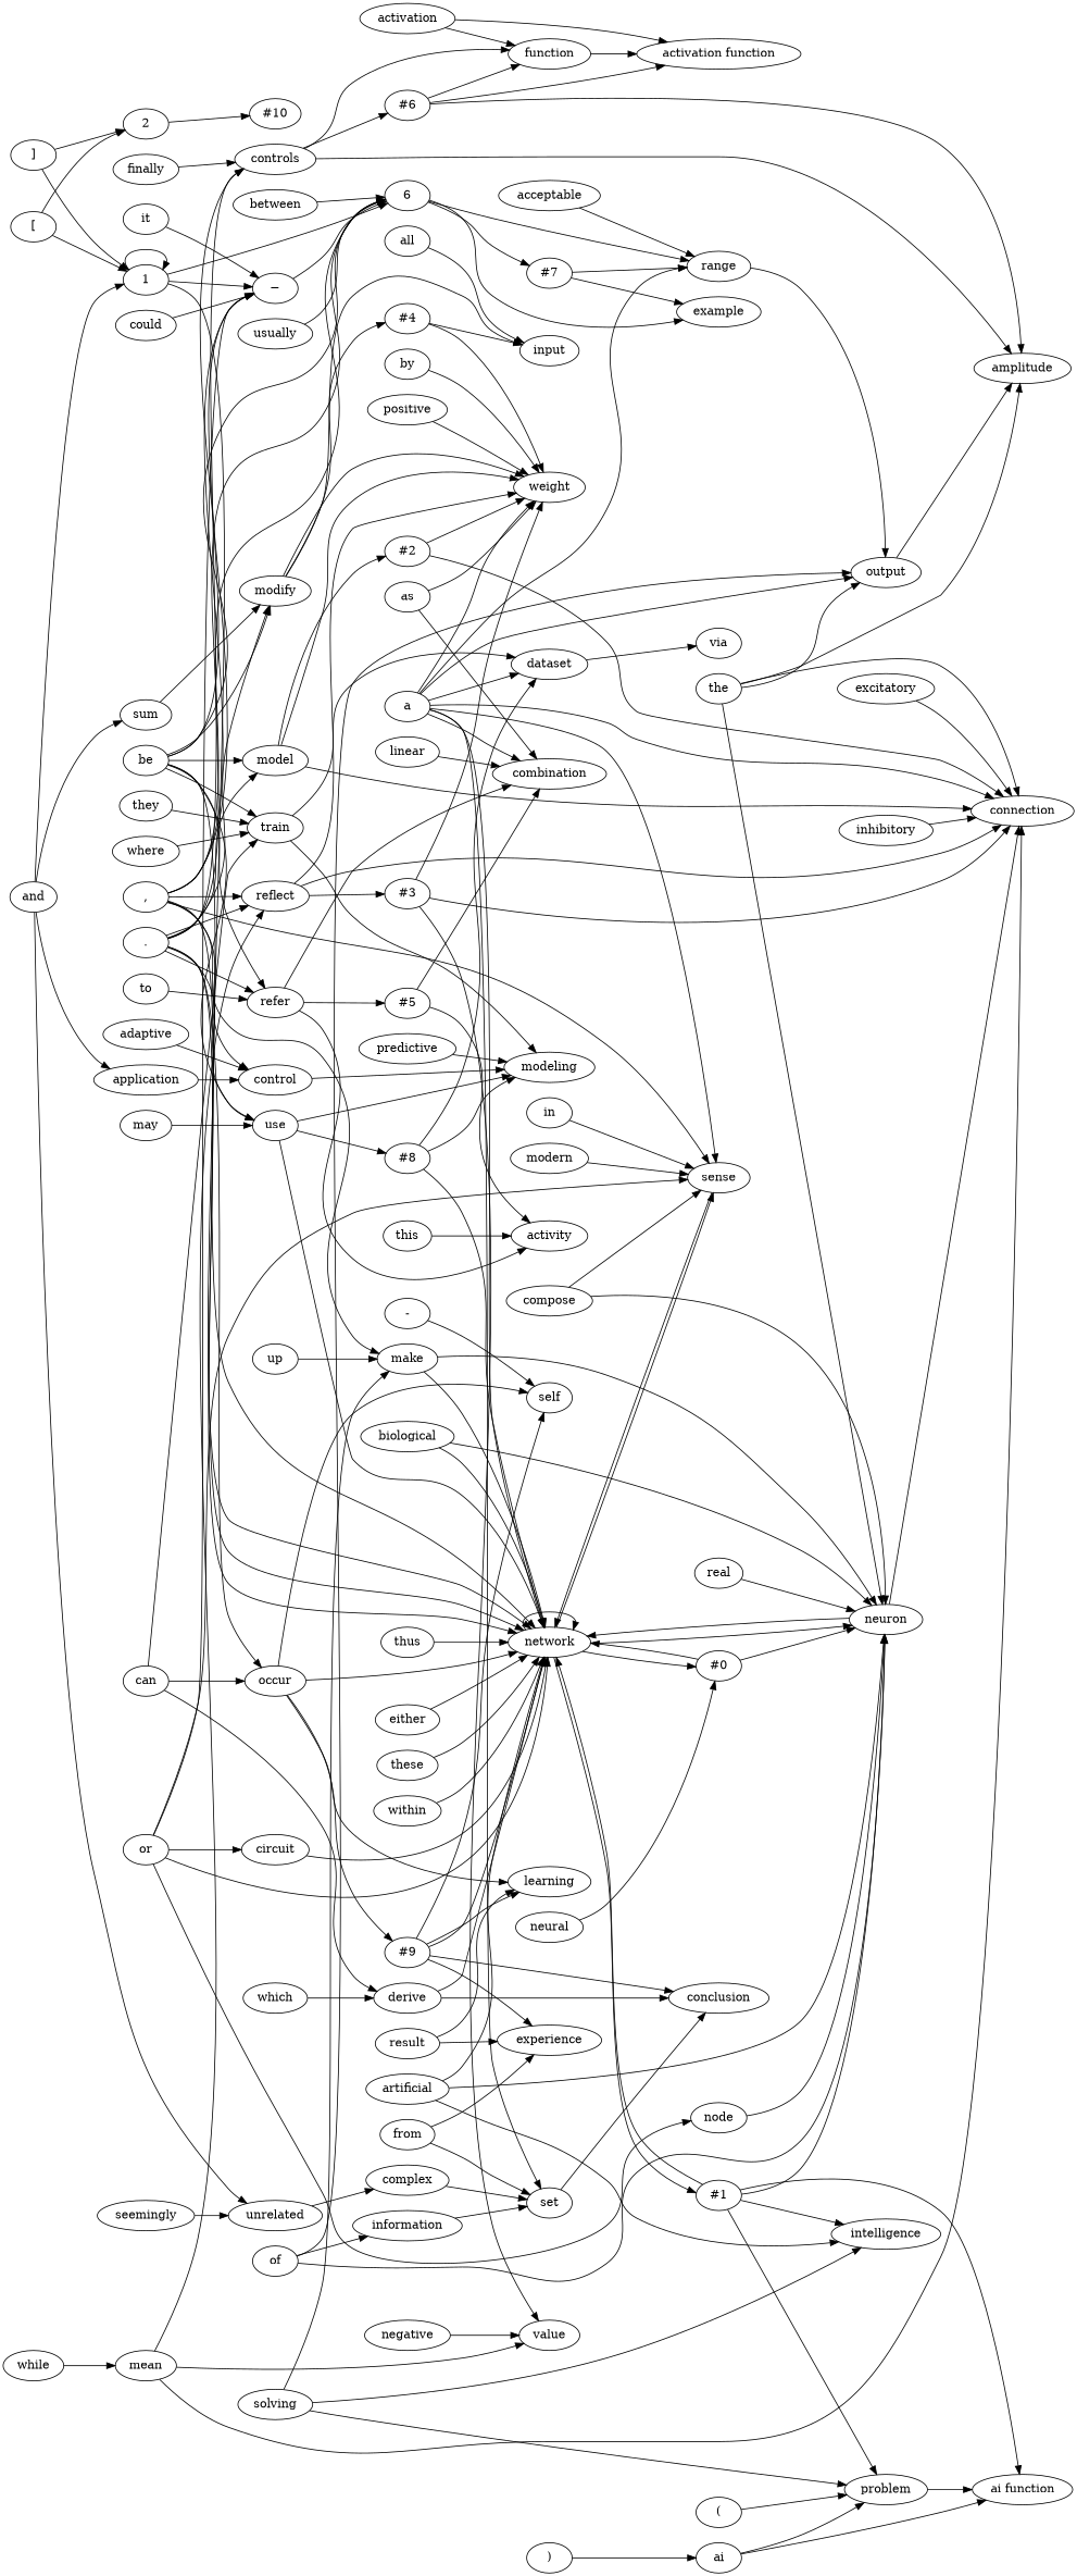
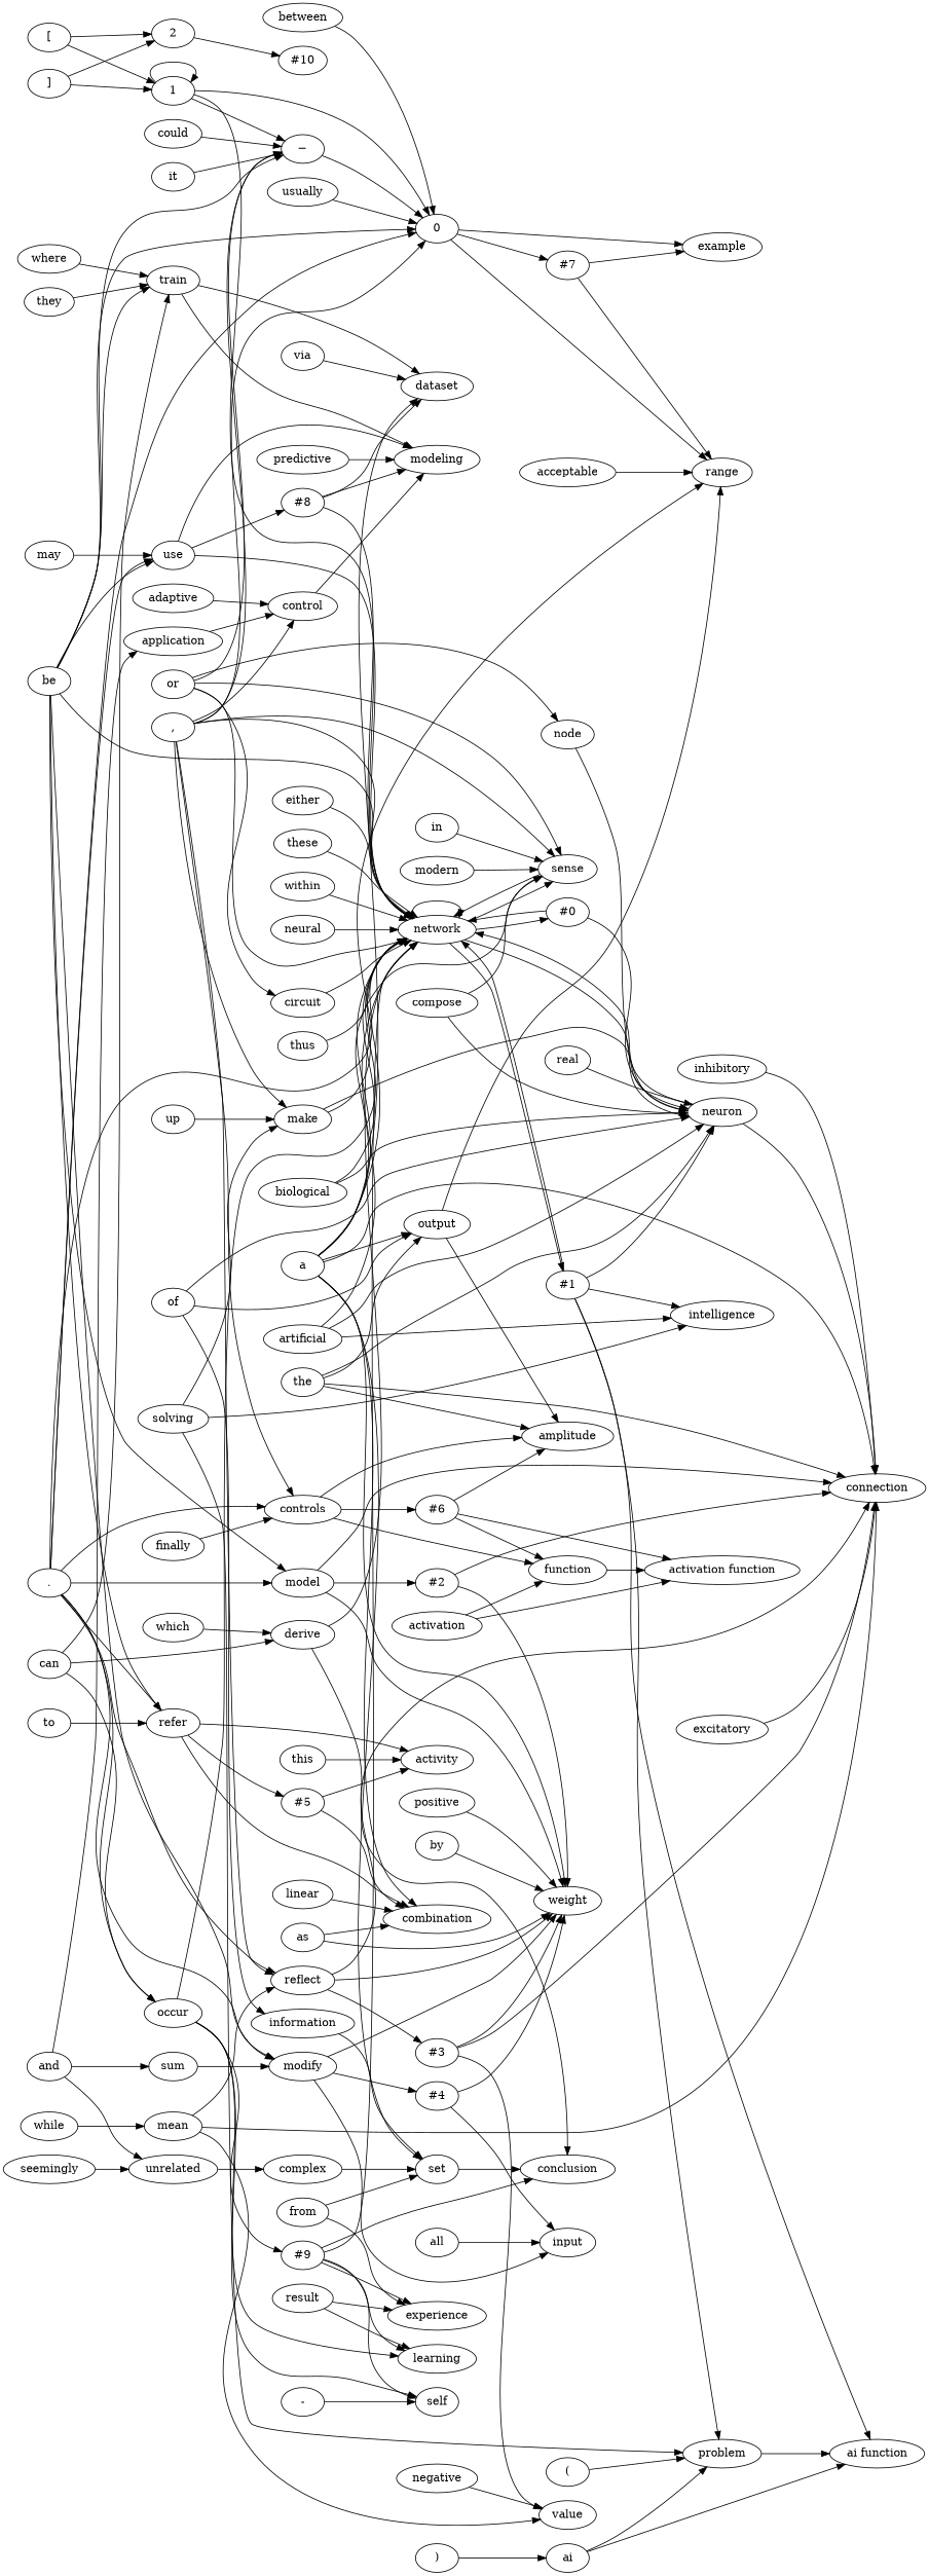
  digraph {
    rankdir=LR
    a
    network
    sense
    weight
    connection
    combination
    range
    dataset
    set
    output
    "#0"
    "#1"
    neuron
    function
    "activation function"
    conclusion
    intelligence
    n18 [label="ai function"]
    problem
    neural
    be
    model
    modify
    refer
-   0 [label=6]
+   0
    "−"
    use
    train
    "#2"
    input
    "#4"
    activity
    "#5"
    example
    "#7"
    modeling
    "#8"
    or
    circuit
    "node"
    of
    information
    amplitude
    ","
    make
    reflect
    controls
    control
    "#3"
    "#6"
    value
    in
    modern
    artificial
    compose
    "."
    occur
    self
    learning
    "#9"
    experience
    "["
    1
    2
    "#10"
    "]"
    thus
    either
    biological
    up
    real
    solving
    "("
    ai
    ")"
    the
    as
    positive
    excitatory
    while
    mean
    negative
    inhibitory
    all
    by
    and
    sum
    application
    unrelated
    complex
    this
    to
    linear
    finally
    activation
    acceptable
    usually
    between
    it
    could
    these
    may
    predictive
    adaptive
    where
    they
    can
    derive
    via
    "-"
    result
    from
    within
    which
    seemingly
    a -> network
    a -> sense
    a -> weight
    a -> connection
    a -> combination
    a -> range
    a -> dataset
    a -> set
    a -> output
    network -> network
    network -> sense
    network -> "#0"
    network -> "#1"
    network -> neuron
    sense -> network
    set -> conclusion
-   range -> output
+   output -> range
    output -> amplitude
    "#0" -> network
    "#0" -> neuron
    "#1" -> network
    "#1" -> neuron
    "#1" -> intelligence
    "#1" -> n18
    "#1" -> problem
    neuron -> network
    neuron -> connection
    function -> "activation function"
    problem -> n18
-   neural -> "#0"
+   neural -> network
    be -> network
    be -> model
    be -> modify
    be -> refer
    be -> 0
    be -> "−"
    be -> use
    be -> train
    model -> weight
    model -> connection
    model -> "#2"
    modify -> weight
    modify -> input
    modify -> "#4"
    refer -> combination
    refer -> activity
    refer -> "#5"
    0 -> range
    0 -> example
    0 -> "#7"
    "−" -> 0
    use -> network
    use -> modeling
    use -> "#8"
    train -> dataset
    train -> modeling
    "#2" -> weight
    "#2" -> connection
    "#4" -> weight
    "#4" -> input
    "#5" -> combination
    "#5" -> activity
    "#7" -> range
    "#7" -> example
    "#8" -> network
    "#8" -> dataset
    "#8" -> modeling
    or -> network
    or -> sense
    or -> "−"
    or -> circuit
    or -> "node"
    circuit -> network
    "node" -> neuron
    of -> output
    of -> neuron
    of -> information
    information -> set
    "," -> network
    "," -> sense
    "," -> 0
    "," -> "−"
    "," -> make
    "," -> reflect
    "," -> controls
    "," -> control
    make -> network
    make -> neuron
    reflect -> weight
    reflect -> connection
    reflect -> "#3"
    controls -> function
    controls -> amplitude
    controls -> "#6"
    control -> modeling
    "#3" -> weight
    "#3" -> connection
    "#3" -> value
    "#6" -> function
    "#6" -> "activation function"
    "#6" -> amplitude
    in -> sense
    modern -> sense
    artificial -> network
    artificial -> neuron
    artificial -> intelligence
    compose -> sense
    compose -> neuron
    "." -> network
    "." -> model
    "." -> modify
    "." -> refer
    "." -> 0
    "." -> use
    "." -> reflect
    "." -> controls
    "." -> occur
    occur -> network
    occur -> self
    occur -> learning
    occur -> "#9"
    "#9" -> network
    "#9" -> conclusion
    "#9" -> self
    "#9" -> learning
    "#9" -> experience
    "[" -> 1
    "[" -> 2
    1 -> network
    1 -> 0
    1 -> "−"
    1 -> 1
    2 -> "#10"
    "]" -> 1
    "]" -> 2
    thus -> network
    either -> network
    biological -> network
    biological -> neuron
    up -> make
    real -> neuron
    solving -> intelligence
    solving -> problem
    solving -> make
    "(" -> problem
    ai -> n18
    ai -> problem
    ")" -> ai
    the -> connection
    the -> output
    the -> neuron
    the -> amplitude
    as -> weight
    as -> combination
    positive -> weight
    excitatory -> connection
    while -> mean
    mean -> connection
    mean -> reflect
    mean -> value
    negative -> value
    inhibitory -> connection
    all -> input
    by -> weight
-   and -> 1
    and -> sum
    and -> application
    and -> unrelated
    sum -> modify
    application -> control
    unrelated -> complex
    complex -> set
    this -> activity
    to -> refer
    linear -> combination
    finally -> controls
    activation -> function
    activation -> "activation function"
    acceptable -> range
    usually -> 0
    between -> 0
    it -> "−"
    could -> "−"
    these -> network
    may -> use
    predictive -> modeling
    adaptive -> control
    where -> train
    they -> train
    can -> train
    can -> occur
    can -> derive
    derive -> network
    derive -> conclusion
-   dataset -> via
+   via -> dataset
    "-" -> self
    result -> learning
    result -> experience
    from -> set
    from -> experience
    within -> network
    which -> derive
    seemingly -> unrelated
  }
